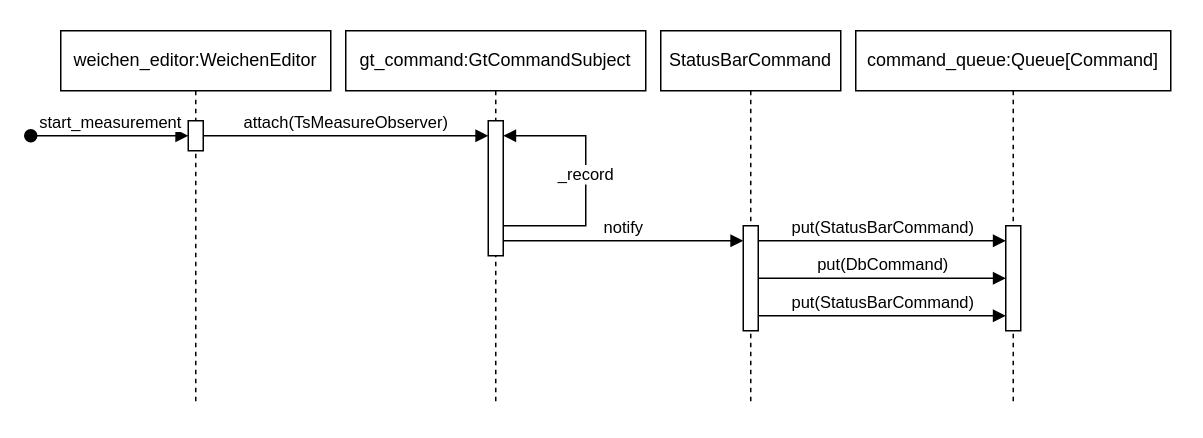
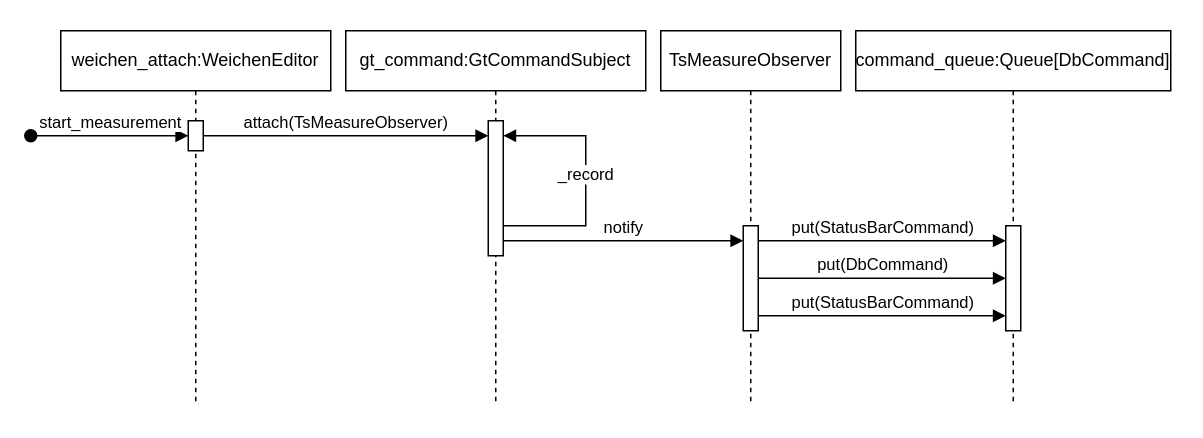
  <mxCell id="0" />
  <mxCell id="1" parent="0" />
- <mxCell id="2" value="weichen_editor:WeichenEditor" style="shape=umlLifeline;perimeter=lifelinePerimeter;whiteSpace=wrap;html=1;container=1;dropTarget=0;collapsible=0;recursiveResize=0;outlineConnect=0;portConstraint=eastwest;newEdgeStyle={&quot;curved&quot;:0,&quot;rounded&quot;:0};" parent="1" vertex="1"><mxGeometry x="40" y="20" width="180" height="250" as="geometry" /></mxCell>
+ <mxCell id="2" value="weichen_attach:WeichenEditor" style="shape=umlLifeline;perimeter=lifelinePerimeter;whiteSpace=wrap;html=1;container=1;dropTarget=0;collapsible=0;recursiveResize=0;outlineConnect=0;portConstraint=eastwest;newEdgeStyle={&quot;curved&quot;:0,&quot;rounded&quot;:0};" parent="1" vertex="1"><mxGeometry x="40" y="20" width="180" height="250" as="geometry" /></mxCell>
  <mxCell id="3" value="" style="html=1;points=[[0,0,0,0,5],[0,1,0,0,-5],[1,0,0,0,5],[1,1,0,0,-5]];perimeter=orthogonalPerimeter;outlineConnect=0;targetShapes=umlLifeline;portConstraint=eastwest;newEdgeStyle={&quot;curved&quot;:0,&quot;rounded&quot;:0};" vertex="1" parent="2"><mxGeometry x="85" y="60" width="10" height="20" as="geometry" /></mxCell>
  <mxCell id="4" value="gt_command:GtCommandSubject" style="shape=umlLifeline;whiteSpace=wrap;html=1;container=1;dropTarget=0;collapsible=0;recursiveResize=0;outlineConnect=0;portConstraint=eastwest;newEdgeStyle={&quot;curved&quot;:0,&quot;rounded&quot;:0};points=[[0,0,0,0,5],[0,1,0,0,-5],[1,0,0,0,5],[1,1,0,0,-5]];perimeter=rectanglePerimeter;targetShapes=umlLifeline;participant=label;" parent="1" vertex="1"><mxGeometry x="230" y="20" width="200" height="250" as="geometry" /></mxCell>
  <mxCell id="5" value="" style="html=1;points=[[0,0,0,0,5],[0,1,0,0,-5],[1,0,0,0,5],[1,1,0,0,-5]];perimeter=orthogonalPerimeter;outlineConnect=0;targetShapes=umlLifeline;portConstraint=eastwest;newEdgeStyle={&quot;curved&quot;:0,&quot;rounded&quot;:0};" vertex="1" parent="4"><mxGeometry x="95" y="60" width="10" height="90" as="geometry" /></mxCell>
  <mxCell id="6" value="_record" style="html=1;verticalAlign=bottom;endArrow=block;curved=0;rounded=0;" edge="1" parent="4" source="5" target="5"><mxGeometry x="-0.062" width="80" relative="1" as="geometry"><mxPoint x="120" y="130" as="sourcePoint" /><mxPoint x="200" y="130" as="targetPoint" /><Array as="points"><mxPoint x="130" y="130" /><mxPoint x="160" y="130" /><mxPoint x="160" y="70" /><mxPoint x="130" y="70" /></Array><mxPoint as="offset" /></mxGeometry></mxCell>
- <mxCell id="7" value="StatusBarCommand" style="shape=umlLifeline;perimeter=lifelinePerimeter;whiteSpace=wrap;html=1;container=1;dropTarget=0;collapsible=0;recursiveResize=0;outlineConnect=0;portConstraint=eastwest;newEdgeStyle={&quot;curved&quot;:0,&quot;rounded&quot;:0};" parent="1" vertex="1"><mxGeometry x="440" y="20" width="120" height="250" as="geometry" /></mxCell>
+ <mxCell id="7" value="TsMeasureObserver" style="shape=umlLifeline;perimeter=lifelinePerimeter;whiteSpace=wrap;html=1;container=1;dropTarget=0;collapsible=0;recursiveResize=0;outlineConnect=0;portConstraint=eastwest;newEdgeStyle={&quot;curved&quot;:0,&quot;rounded&quot;:0};" parent="1" vertex="1"><mxGeometry x="440" y="20" width="120" height="250" as="geometry" /></mxCell>
  <mxCell id="8" value="" style="html=1;points=[[0,0,0,0,5],[0,1,0,0,-5],[1,0,0,0,5],[1,1,0,0,-5]];perimeter=orthogonalPerimeter;outlineConnect=0;targetShapes=umlLifeline;portConstraint=eastwest;newEdgeStyle={&quot;curved&quot;:0,&quot;rounded&quot;:0};" vertex="1" parent="7"><mxGeometry x="55" y="130" width="10" height="70" as="geometry" /></mxCell>
- <mxCell id="9" value="command_queue:Queue[Command]" style="shape=umlLifeline;perimeter=lifelinePerimeter;whiteSpace=wrap;html=1;container=1;dropTarget=0;collapsible=0;recursiveResize=0;outlineConnect=0;portConstraint=eastwest;newEdgeStyle={&quot;curved&quot;:0,&quot;rounded&quot;:0};" vertex="1" parent="1"><mxGeometry x="570" y="20" width="210" height="250" as="geometry" /></mxCell>
+ <mxCell id="9" value="command_queue:Queue[DbCommand]" style="shape=umlLifeline;perimeter=lifelinePerimeter;whiteSpace=wrap;html=1;container=1;dropTarget=0;collapsible=0;recursiveResize=0;outlineConnect=0;portConstraint=eastwest;newEdgeStyle={&quot;curved&quot;:0,&quot;rounded&quot;:0};" vertex="1" parent="1"><mxGeometry x="570" y="20" width="210" height="250" as="geometry" /></mxCell>
  <mxCell id="10" value="" style="html=1;points=[[0,0,0,0,5],[0,1,0,0,-5],[1,0,0,0,5],[1,1,0,0,-5]];perimeter=orthogonalPerimeter;outlineConnect=0;targetShapes=umlLifeline;portConstraint=eastwest;newEdgeStyle={&quot;curved&quot;:0,&quot;rounded&quot;:0};" vertex="1" parent="9"><mxGeometry x="100" y="130" width="10" height="70" as="geometry" /></mxCell>
  <mxCell id="11" value="start_measurement" style="html=1;verticalAlign=bottom;startArrow=oval;startFill=1;endArrow=block;startSize=8;curved=0;rounded=0;" edge="1" parent="1" target="3"><mxGeometry width="60" relative="1" as="geometry"><mxPoint x="20" y="90" as="sourcePoint" /><mxPoint x="119.5" y="90" as="targetPoint" /></mxGeometry></mxCell>
  <mxCell id="12" value="attach(TsMeasureObserver)" style="html=1;verticalAlign=bottom;endArrow=block;curved=0;rounded=0;" edge="1" parent="1" source="3" target="5"><mxGeometry width="80" relative="1" as="geometry"><mxPoint x="170" y="100" as="sourcePoint" /><mxPoint x="250" y="100" as="targetPoint" /></mxGeometry></mxCell>
  <mxCell id="13" value="notify" style="html=1;verticalAlign=bottom;endArrow=block;curved=0;rounded=0;" edge="1" parent="1" source="5" target="8"><mxGeometry width="80" relative="1" as="geometry"><mxPoint x="340" y="170" as="sourcePoint" /><mxPoint x="455" y="170" as="targetPoint" /><Array as="points"><mxPoint x="400" y="160" /></Array></mxGeometry></mxCell>
  <mxCell id="14" value="put(DbCommand)" style="html=1;verticalAlign=bottom;endArrow=block;curved=0;rounded=0;" edge="1" parent="1" source="8" target="10"><mxGeometry width="80" relative="1" as="geometry"><mxPoint x="530" y="160" as="sourcePoint" /><mxPoint x="610" y="160" as="targetPoint" /></mxGeometry></mxCell>
  <mxCell id="15" value="put(StatusBarCommand)" style="html=1;verticalAlign=bottom;endArrow=block;curved=0;rounded=0;" edge="1" parent="1" source="8" target="10"><mxGeometry width="80" relative="1" as="geometry"><mxPoint x="530" y="190" as="sourcePoint" /><mxPoint x="610" y="190" as="targetPoint" /><Array as="points"><mxPoint x="580" y="160" /></Array></mxGeometry></mxCell>
  <mxCell id="16" value="put(StatusBarCommand)" style="html=1;verticalAlign=bottom;endArrow=block;curved=0;rounded=0;" edge="1" parent="1" source="8" target="10"><mxGeometry width="80" relative="1" as="geometry"><mxPoint x="530" y="210" as="sourcePoint" /><mxPoint x="610" y="210" as="targetPoint" /><Array as="points"><mxPoint x="590" y="210" /></Array></mxGeometry></mxCell>
